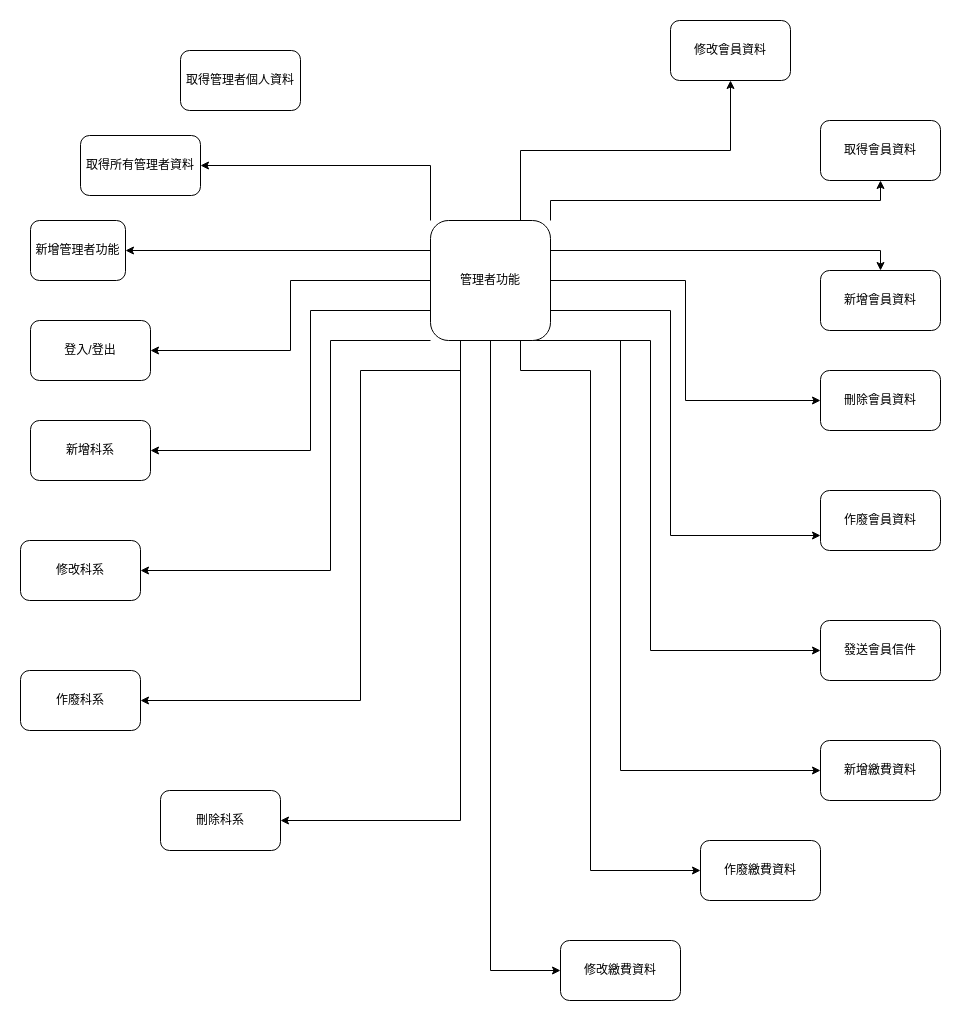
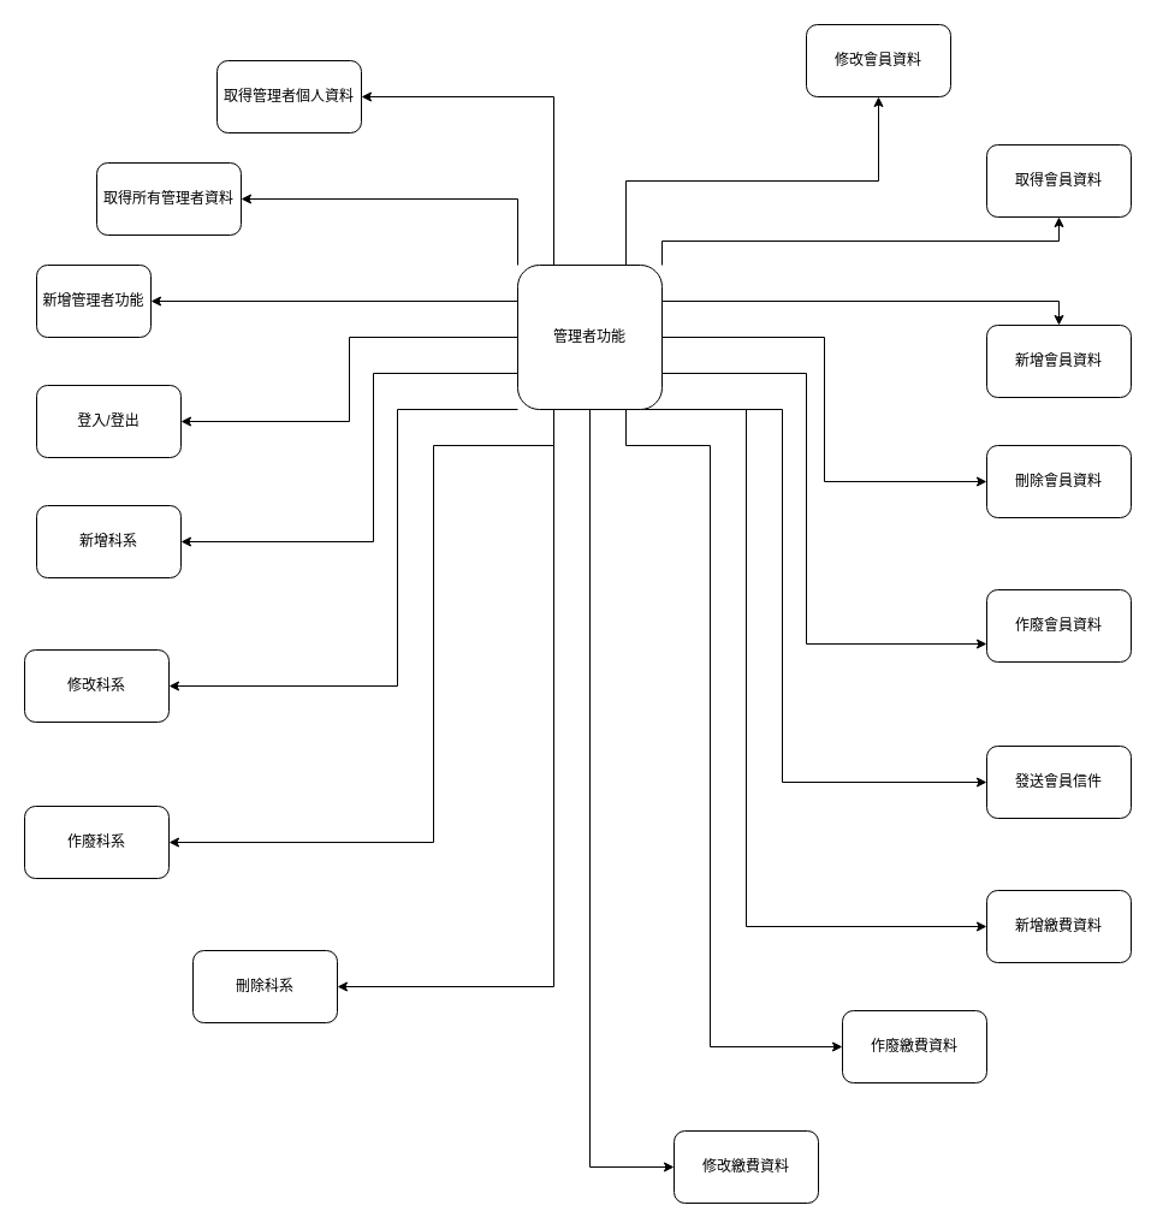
  <mxCell id="0" />
  <mxCell id="1" parent="0" />
+ <mxCell id="2" style="edgeStyle=orthogonalEdgeStyle;rounded=0;orthogonalLoop=1;jettySize=auto;html=1;exitX=0.25;exitY=0;exitDx=0;exitDy=0;entryX=1;entryY=0.5;entryDx=0;entryDy=0;" edge="1" parent="1" source="19" target="20"><mxGeometry relative="1" as="geometry" /></mxCell>
  <mxCell id="3" style="edgeStyle=orthogonalEdgeStyle;rounded=0;orthogonalLoop=1;jettySize=auto;html=1;exitX=0;exitY=0;exitDx=0;exitDy=0;entryX=1;entryY=0.5;entryDx=0;entryDy=0;" edge="1" parent="1" source="19" target="23"><mxGeometry relative="1" as="geometry" /></mxCell>
  <mxCell id="4" style="edgeStyle=orthogonalEdgeStyle;rounded=0;orthogonalLoop=1;jettySize=auto;html=1;exitX=0;exitY=0.25;exitDx=0;exitDy=0;entryX=1;entryY=0.5;entryDx=0;entryDy=0;" edge="1" parent="1" source="19" target="24"><mxGeometry relative="1" as="geometry" /></mxCell>
  <mxCell id="5" style="edgeStyle=orthogonalEdgeStyle;rounded=0;orthogonalLoop=1;jettySize=auto;html=1;exitX=0.75;exitY=0;exitDx=0;exitDy=0;entryX=0.5;entryY=1;entryDx=0;entryDy=0;" edge="1" parent="1" source="19" target="28"><mxGeometry relative="1" as="geometry" /></mxCell>
  <mxCell id="6" style="edgeStyle=orthogonalEdgeStyle;rounded=0;orthogonalLoop=1;jettySize=auto;html=1;exitX=1;exitY=0;exitDx=0;exitDy=0;entryX=0.5;entryY=1;entryDx=0;entryDy=0;" edge="1" parent="1" source="19" target="21"><mxGeometry relative="1" as="geometry" /></mxCell>
  <mxCell id="7" style="edgeStyle=orthogonalEdgeStyle;rounded=0;orthogonalLoop=1;jettySize=auto;html=1;exitX=1;exitY=0.25;exitDx=0;exitDy=0;entryX=0.5;entryY=0;entryDx=0;entryDy=0;" edge="1" parent="1" source="19" target="26"><mxGeometry relative="1" as="geometry" /></mxCell>
  <mxCell id="8" style="edgeStyle=orthogonalEdgeStyle;rounded=0;orthogonalLoop=1;jettySize=auto;html=1;exitX=1;exitY=0.5;exitDx=0;exitDy=0;entryX=0;entryY=0.5;entryDx=0;entryDy=0;" edge="1" parent="1" source="19" target="27"><mxGeometry relative="1" as="geometry" /></mxCell>
  <mxCell id="9" style="edgeStyle=orthogonalEdgeStyle;rounded=0;orthogonalLoop=1;jettySize=auto;html=1;exitX=1;exitY=0.75;exitDx=0;exitDy=0;entryX=0;entryY=0.75;entryDx=0;entryDy=0;" edge="1" parent="1" source="19" target="29"><mxGeometry relative="1" as="geometry"><Array as="points"><mxPoint x="670" y="310" /><mxPoint x="670" y="535" /></Array></mxGeometry></mxCell>
  <mxCell id="10" style="edgeStyle=orthogonalEdgeStyle;rounded=0;orthogonalLoop=1;jettySize=auto;html=1;exitX=1;exitY=1;exitDx=0;exitDy=0;entryX=0;entryY=0.5;entryDx=0;entryDy=0;" edge="1" parent="1" source="19" target="22"><mxGeometry relative="1" as="geometry"><Array as="points"><mxPoint x="650" y="340" /><mxPoint x="650" y="650" /></Array></mxGeometry></mxCell>
  <mxCell id="11" style="edgeStyle=orthogonalEdgeStyle;rounded=0;orthogonalLoop=1;jettySize=auto;html=1;exitX=0.75;exitY=1;exitDx=0;exitDy=0;entryX=0;entryY=0.5;entryDx=0;entryDy=0;" edge="1" parent="1" source="19" target="34"><mxGeometry relative="1" as="geometry"><Array as="points"><mxPoint x="620" y="340" /><mxPoint x="620" y="770" /></Array></mxGeometry></mxCell>
  <mxCell id="12" style="edgeStyle=orthogonalEdgeStyle;rounded=0;orthogonalLoop=1;jettySize=auto;html=1;exitX=0.75;exitY=1;exitDx=0;exitDy=0;entryX=0;entryY=0.5;entryDx=0;entryDy=0;" edge="1" parent="1" source="19" target="35"><mxGeometry relative="1" as="geometry"><Array as="points"><mxPoint x="520" y="370" /><mxPoint x="590" y="370" /><mxPoint x="590" y="870" /></Array></mxGeometry></mxCell>
  <mxCell id="13" style="edgeStyle=orthogonalEdgeStyle;rounded=0;orthogonalLoop=1;jettySize=auto;html=1;exitX=0.5;exitY=1;exitDx=0;exitDy=0;entryX=0;entryY=0.5;entryDx=0;entryDy=0;" edge="1" parent="1" source="19" target="36"><mxGeometry relative="1" as="geometry" /></mxCell>
  <mxCell id="14" style="edgeStyle=orthogonalEdgeStyle;rounded=0;orthogonalLoop=1;jettySize=auto;html=1;exitX=0;exitY=0.5;exitDx=0;exitDy=0;entryX=1;entryY=0.5;entryDx=0;entryDy=0;" edge="1" parent="1" source="19" target="25"><mxGeometry relative="1" as="geometry" /></mxCell>
  <mxCell id="15" style="edgeStyle=orthogonalEdgeStyle;rounded=0;orthogonalLoop=1;jettySize=auto;html=1;exitX=0;exitY=0.75;exitDx=0;exitDy=0;entryX=1;entryY=0.5;entryDx=0;entryDy=0;" edge="1" parent="1" source="19" target="30"><mxGeometry relative="1" as="geometry"><Array as="points"><mxPoint x="310" y="310" /><mxPoint x="310" y="450" /></Array></mxGeometry></mxCell>
  <mxCell id="16" style="edgeStyle=orthogonalEdgeStyle;rounded=0;orthogonalLoop=1;jettySize=auto;html=1;exitX=0;exitY=1;exitDx=0;exitDy=0;entryX=1;entryY=0.5;entryDx=0;entryDy=0;" edge="1" parent="1" source="19" target="31"><mxGeometry relative="1" as="geometry"><Array as="points"><mxPoint x="330" y="340" /><mxPoint x="330" y="570" /></Array></mxGeometry></mxCell>
  <mxCell id="17" style="edgeStyle=orthogonalEdgeStyle;rounded=0;orthogonalLoop=1;jettySize=auto;html=1;exitX=0.25;exitY=1;exitDx=0;exitDy=0;entryX=1;entryY=0.5;entryDx=0;entryDy=0;" edge="1" parent="1" source="19" target="32"><mxGeometry relative="1" as="geometry"><Array as="points"><mxPoint x="460" y="370" /><mxPoint x="360" y="370" /><mxPoint x="360" y="700" /></Array></mxGeometry></mxCell>
  <mxCell id="18" style="edgeStyle=orthogonalEdgeStyle;rounded=0;orthogonalLoop=1;jettySize=auto;html=1;exitX=0.25;exitY=1;exitDx=0;exitDy=0;entryX=1;entryY=0.5;entryDx=0;entryDy=0;" edge="1" parent="1" source="19" target="33"><mxGeometry relative="1" as="geometry" /></mxCell>
  <mxCell id="19" value="管理者功能" style="rounded=1;whiteSpace=wrap;html=1;" vertex="1" parent="1"><mxGeometry x="430" y="220" width="120" height="120" as="geometry" /></mxCell>
  <mxCell id="20" value="取得管理者個人資料" style="rounded=1;whiteSpace=wrap;html=1;" vertex="1" parent="1"><mxGeometry x="180" y="50" width="120" height="60" as="geometry" /></mxCell>
  <mxCell id="21" value="取得會員資料" style="rounded=1;whiteSpace=wrap;html=1;" vertex="1" parent="1"><mxGeometry x="820" y="120" width="120" height="60" as="geometry" /></mxCell>
  <mxCell id="22" value="發送會員信件" style="rounded=1;whiteSpace=wrap;html=1;" vertex="1" parent="1"><mxGeometry x="820" y="620" width="120" height="60" as="geometry" /></mxCell>
  <mxCell id="23" value="取得所有管理者資料" style="rounded=1;whiteSpace=wrap;html=1;" vertex="1" parent="1"><mxGeometry x="80" y="135" width="120" height="60" as="geometry" /></mxCell>
  <mxCell id="24" value="新增管理者功能" style="rounded=1;whiteSpace=wrap;html=1;" vertex="1" parent="1"><mxGeometry x="30" y="220" width="95" height="60" as="geometry" /></mxCell>
  <mxCell id="25" value="登入/登出" style="rounded=1;whiteSpace=wrap;html=1;" vertex="1" parent="1"><mxGeometry x="30" y="320" width="120" height="60" as="geometry" /></mxCell>
  <mxCell id="26" value="新增會員資料" style="rounded=1;whiteSpace=wrap;html=1;" vertex="1" parent="1"><mxGeometry x="820" y="270" width="120" height="60" as="geometry" /></mxCell>
  <mxCell id="27" value="刪除會員資料" style="rounded=1;whiteSpace=wrap;html=1;" vertex="1" parent="1"><mxGeometry x="820" y="370" width="120" height="60" as="geometry" /></mxCell>
  <mxCell id="28" value="修改會員資料" style="rounded=1;whiteSpace=wrap;html=1;" vertex="1" parent="1"><mxGeometry x="670" y="20" width="120" height="60" as="geometry" /></mxCell>
  <mxCell id="29" value="作廢會員資料" style="rounded=1;whiteSpace=wrap;html=1;" vertex="1" parent="1"><mxGeometry x="820" y="490" width="120" height="60" as="geometry" /></mxCell>
  <mxCell id="30" value="新增科系" style="rounded=1;whiteSpace=wrap;html=1;" vertex="1" parent="1"><mxGeometry x="30" y="420" width="120" height="60" as="geometry" /></mxCell>
  <mxCell id="31" value="修改科系" style="rounded=1;whiteSpace=wrap;html=1;" vertex="1" parent="1"><mxGeometry x="20" y="540" width="120" height="60" as="geometry" /></mxCell>
  <mxCell id="32" value="作廢科系" style="rounded=1;whiteSpace=wrap;html=1;" vertex="1" parent="1"><mxGeometry x="20" y="670" width="120" height="60" as="geometry" /></mxCell>
  <mxCell id="33" value="刪除科系" style="rounded=1;whiteSpace=wrap;html=1;" vertex="1" parent="1"><mxGeometry x="160" y="790" width="120" height="60" as="geometry" /></mxCell>
  <mxCell id="34" value="新增繳費資料" style="rounded=1;whiteSpace=wrap;html=1;" vertex="1" parent="1"><mxGeometry x="820" y="740" width="120" height="60" as="geometry" /></mxCell>
  <mxCell id="35" value="作廢繳費資料" style="rounded=1;whiteSpace=wrap;html=1;" vertex="1" parent="1"><mxGeometry x="700" y="840" width="120" height="60" as="geometry" /></mxCell>
  <mxCell id="36" value="修改繳費資料" style="rounded=1;whiteSpace=wrap;html=1;" vertex="1" parent="1"><mxGeometry x="560" y="940" width="120" height="60" as="geometry" /></mxCell>
